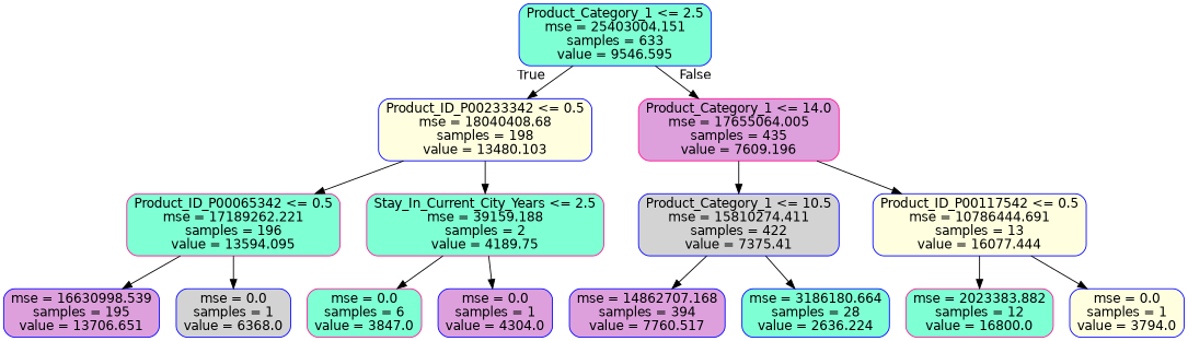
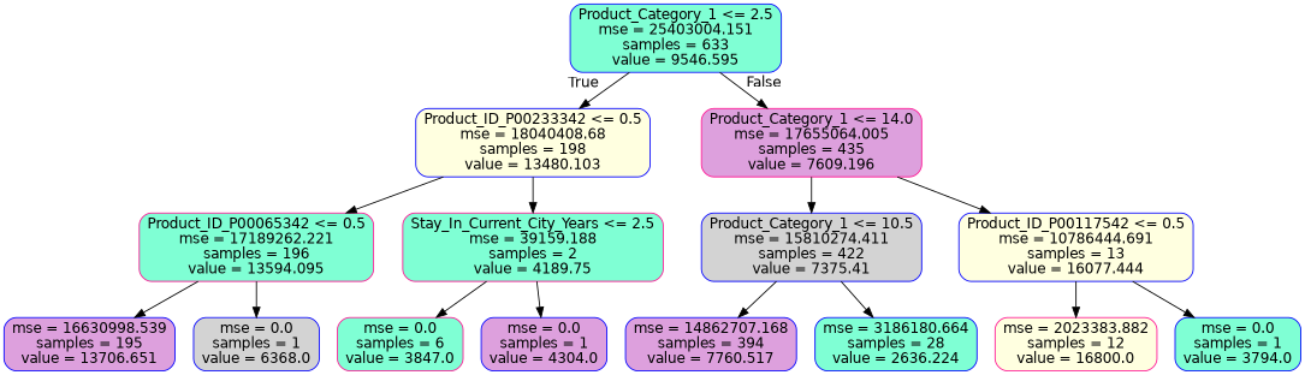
  digraph {
    node [color=blue fillcolor=aquamarine fontname=helvetica shape=box style="rounded,filled"]
    edge [fontname=helvetica]
    n1 [label="Product_Category_1 <= 2.5\nmse = 25403004.151\nsamples = 633\nvalue = 9546.595"]
    n2 [fillcolor=lightyellow label="Product_ID_P00233342 <= 0.5\nmse = 18040408.68\nsamples = 198\nvalue = 13480.103"]
    n3 [color=deeppink fillcolor=plum label="Product_Category_1 <= 14.0\nmse = 17655064.005\nsamples = 435\nvalue = 7609.196"]
    n4 [color=deeppink label="Product_ID_P00065342 <= 0.5\nmse = 17189262.221\nsamples = 196\nvalue = 13594.095"]
    n5 [color=deeppink label="Stay_In_Current_City_Years <= 2.5\nmse = 39159.188\nsamples = 2\nvalue = 4189.75"]
    n6 [fillcolor=lightgrey label="Product_Category_1 <= 10.5\nmse = 15810274.411\nsamples = 422\nvalue = 7375.41"]
    n7 [fillcolor=lightyellow label="Product_ID_P00117542 <= 0.5\nmse = 10786444.691\nsamples = 13\nvalue = 16077.444"]
    n8 [fillcolor=plum label="mse = 16630998.539\nsamples = 195\nvalue = 13706.651"]
    n9 [fillcolor=lightgrey label="mse = 0.0\nsamples = 1\nvalue = 6368.0"]
    n10 [color=deeppink label="mse = 0.0\nsamples = 6\nvalue = 3847.0"]
    n11 [fillcolor=plum label="mse = 0.0\nsamples = 1\nvalue = 4304.0"]
    n12 [fillcolor=plum label="mse = 14862707.168\nsamples = 394\nvalue = 7760.517"]
    n13 [label="mse = 3186180.664\nsamples = 28\nvalue = 2636.224"]
-   n14 [color=deeppink label="mse = 2023383.882\nsamples = 12\nvalue = 16800.0"]
-   n15 [fillcolor=lightyellow label="mse = 0.0\nsamples = 1\nvalue = 3794.0"]
+   n14 [color=deeppink fillcolor=lightyellow label="mse = 2023383.882\nsamples = 12\nvalue = 16800.0"]
+   n15 [label="mse = 0.0\nsamples = 1\nvalue = 3794.0"]
    n1 -> n2 [headlabel=True labelangle=45 labeldistance=2.5]
    n1 -> n3 [headlabel=False labelangle=-45 labeldistance=2.5]
    n2 -> n4
    n2 -> n5
    n3 -> n6
    n3 -> n7
    n4 -> n8
    n4 -> n9
    n5 -> n10
    n5 -> n11
    n6 -> n12
    n6 -> n13
    n7 -> n14
    n7 -> n15
  }
